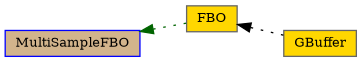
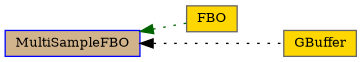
  digraph {
    fontname="DejaVu Serif"
    rankdir=LR
    node [color=gray40 fillcolor=gold fontname="DejaVu Serif" fontsize=10 shape=record style=filled]
    edge [dir=back fontname="DejaVu Serif" fontsize=10 labelfontname=Helvetica labelfontsize=10 style=dotted]
    n1 [fontcolor=black height=0.2 label=FBO width=0.4]
    n2 [height=0.2 label=GBuffer width=0.4]
    n3 [color=blue fillcolor=tan height=0.2 label=MultiSampleFBO width=0.4]
-   n1 -> n2 [color=black]
+   n3 -> n2 [color=black]
    n3 -> n1 [color=darkgreen]
  }
